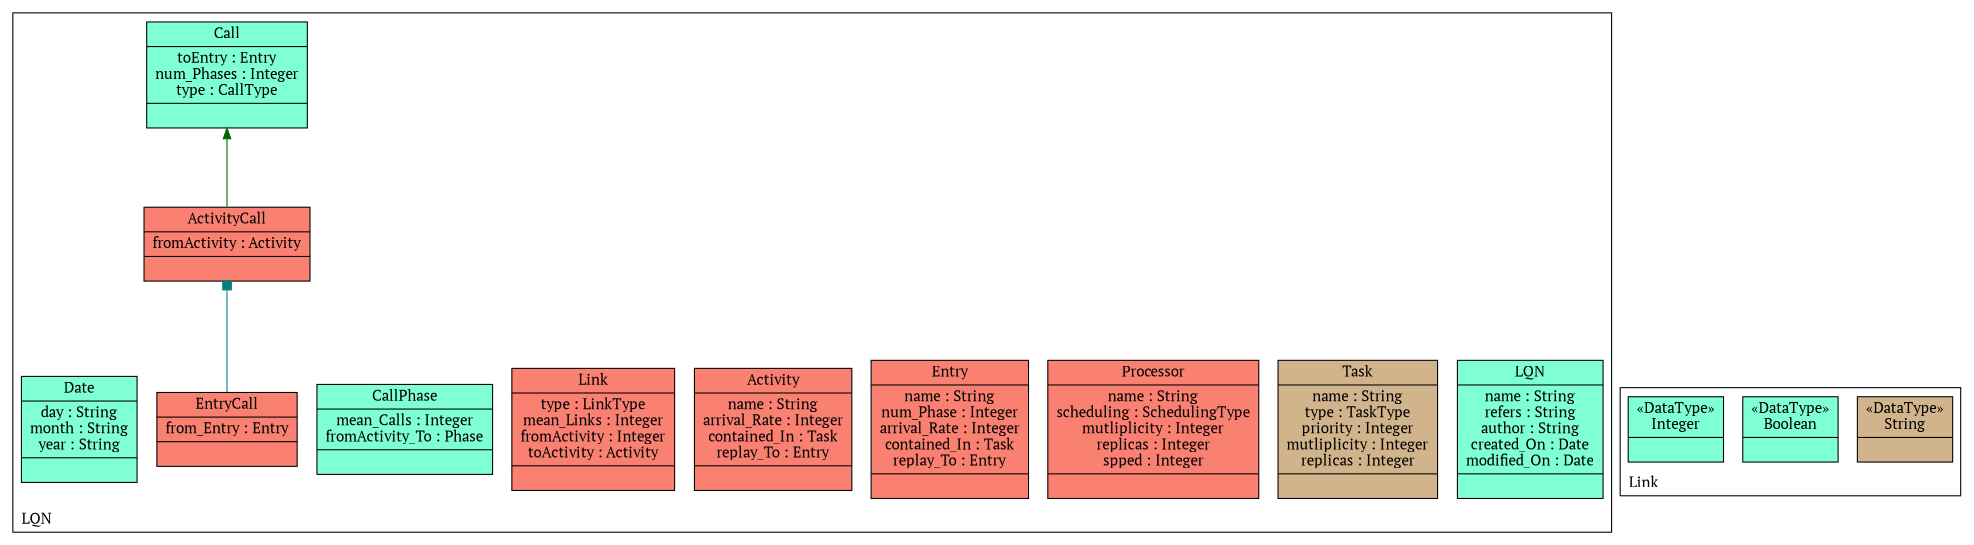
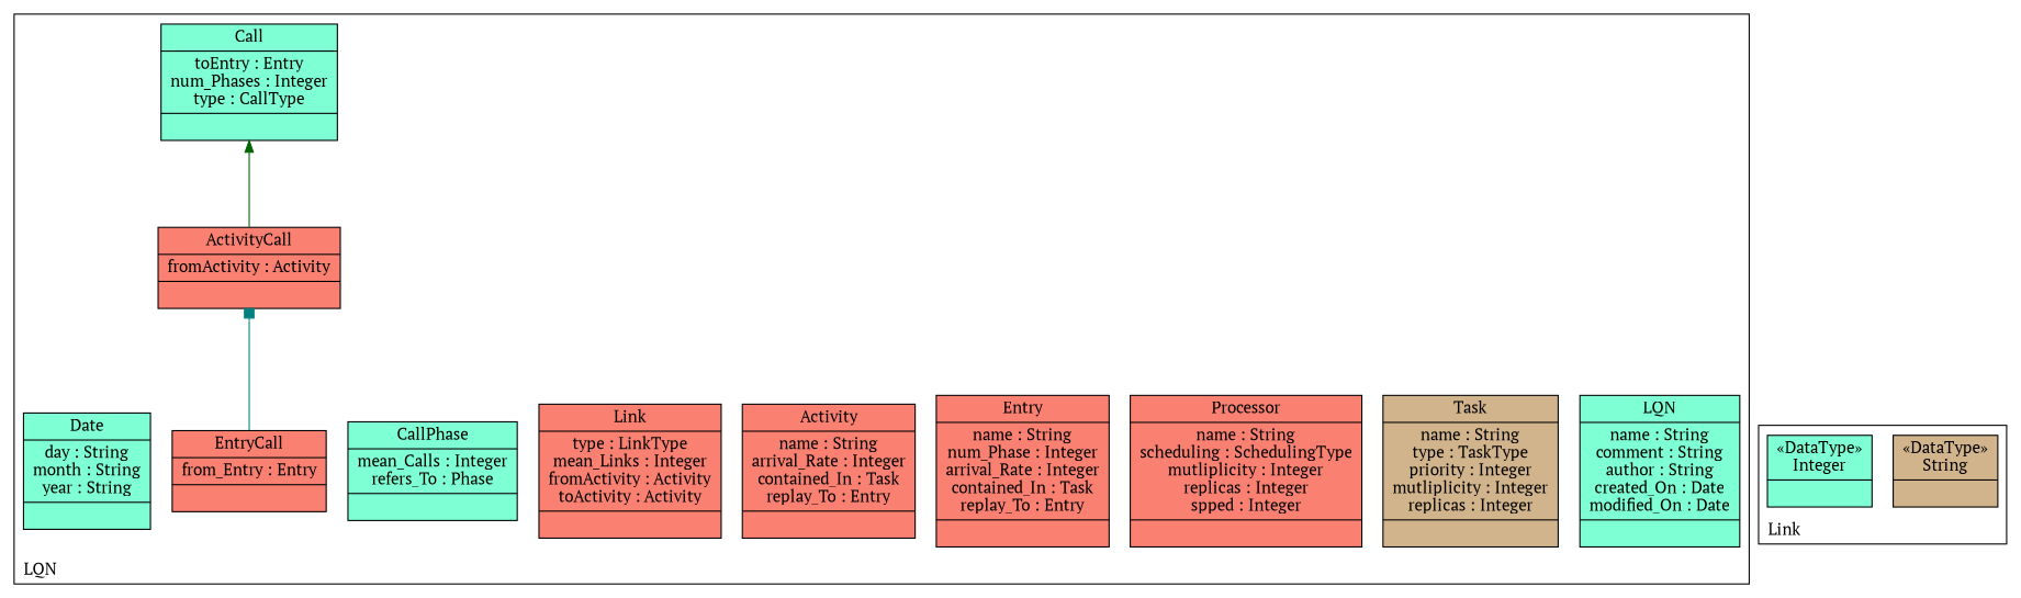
  digraph {
    compound=true
    fontname="PT Serif"
    labeljust=l
    labelloc=t
    nodeSep=0.75
    rankdir=BT
    node [fillcolor=aquamarine fontname="PT Serif" shape=record style=filled]
    edge [constraint=true fontname="PT Serif" group=Call minlen=2]
-   n1 [label="{LQN|name : String\nrefers : String\nauthor : String\ncreated_On : Date\nmodified_On : Date| }"]
+   n1 [label="{LQN|name : String\ncomment : String\nauthor : String\ncreated_On : Date\nmodified_On : Date| }"]
    n2 [fillcolor=tan label="{Task|name : String\ntype : TaskType\npriority : Integer\nmutliplicity : Integer\nreplicas : Integer| }"]
    n3 [fillcolor=salmon label="{Processor|name : String\nscheduling : SchedulingType\nmutliplicity : Integer\nreplicas : Integer\nspped : Integer| }"]
    n4 [fillcolor=salmon label="{Entry|name : String\nnum_Phase : Integer\narrival_Rate : Integer\ncontained_In : Task\nreplay_To : Entry| }"]
    n5 [fillcolor=salmon label="{Activity|name : String\narrival_Rate : Integer\ncontained_In : Task\nreplay_To : Entry| }"]
-   n6 [fillcolor=salmon label="{Link|type : LinkType\nmean_Links : Integer\nfromActivity : Integer\ntoActivity : Activity| }"]
-   n7 [label="{CallPhase|mean_Calls : Integer\nfromActivity_To : Phase| }"]
+   n6 [fillcolor=salmon label="{Link|type : LinkType\nmean_Links : Integer\nfromActivity : Activity\ntoActivity : Activity| }"]
+   n7 [label="{CallPhase|mean_Calls : Integer\nrefers_To : Phase| }"]
    n8 [label="{Call|toEntry : Entry\nnum_Phases : Integer\ntype : CallType| }"]
    n9 [fillcolor=salmon label="{EntryCall|from_Entry : Entry| }"]
    n10 [fillcolor=salmon label="{ActivityCall|fromActivity : Activity| }"]
    n11 [label="{Date|day : String\nmonth : String\nyear : String| }"]
    n12 [fillcolor=tan label="{&#171;DataType&#187;\nString|}"]
-   n13 [label="{&#171;DataType&#187;\nBoolean|}"]
    n14 [label="{&#171;DataType&#187;\nInteger|}"]
    subgraph cluster_1 {
      color=black
      label=LQN
      n1
      n2
      n3
      n4
      n5
      n6
      n7
      n8
      n9
      n10
      n11
    }
    subgraph cluster_2 {
      color=black
      label=Link
      n12
-     n13
      n14
    }
    n9 -> n10 [arrowhead=box color=teal]
    n10 -> n8 [arrowhead=normal color=darkgreen]
  }
